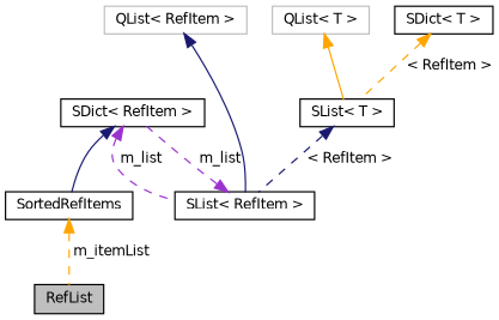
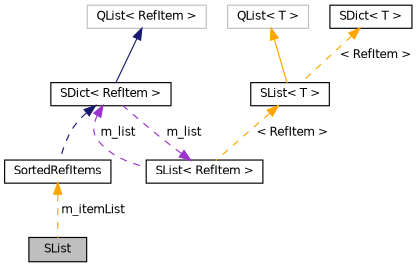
  digraph {
    node [color=black fillcolor=white fontname=Helvetica fontsize=10 shape=record style=filled]
    edge [color=orange dir=back fontname=Helvetica fontsize=10 labelfontname=Helvetica labelfontsize=10 style=dashed]
-   n1 [fillcolor=grey75 fontcolor=black height=0.2 label=RefList width=0.4]
+   n1 [fillcolor=grey75 fontcolor=black height=0.2 label=SList width=0.4]
    n2 [height=0.2 label=SortedRefItems width=0.4]
    n3 [height=0.2 label="SDict\< RefItem \>" width=0.4]
    n4 [height=0.2 label="SList\< RefItem \>" width=0.4]
    n5 [color=grey75 height=0.2 label="QList\< RefItem \>" width=0.4]
    n6 [height=0.2 label="SList\< T \>" width=0.4]
    n7 [color=grey75 height=0.2 label="QList\< T \>" width=0.4]
    n8 [height=0.2 label="SDict\< T \>" width=0.4]
    n2 -> n1 [label=" m_itemList"]
-   n3 -> n2 [color=midnightblue style=solid]
+   n3 -> n2 [color=midnightblue]
    n3 -> n4 [color=darkorchid3 label=" m_list"]
    n4 -> n3 [color=darkorchid3 label=" m_list"]
-   n5 -> n4 [color=midnightblue style=solid]
-   n6 -> n4 [color=midnightblue label=" \< RefItem \>"]
+   n5 -> n3 [color=midnightblue style=solid]
+   n6 -> n4 [label=" \< RefItem \>"]
    n7 -> n6 [style=solid]
    n8 -> n6 [label=" \< RefItem \>"]
  }
